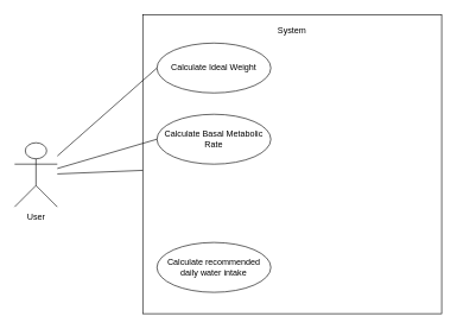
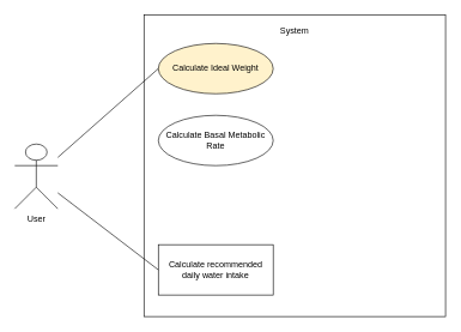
  <mxCell id="0" />
  <mxCell id="1" parent="0" />
  <mxCell id="2" value="User&lt;div&gt;&lt;br&gt;&lt;/div&gt;" style="shape=umlActor;verticalLabelPosition=bottom;verticalAlign=top;html=1;outlineConnect=0;" vertex="1" parent="1"><mxGeometry x="20" y="200" width="60" height="90" as="geometry" /></mxCell>
  <mxCell id="3" value="&lt;div&gt;System&lt;/div&gt;&lt;div&gt;&lt;br&gt;&lt;/div&gt;&lt;div&gt;&lt;br&gt;&lt;/div&gt;&lt;div&gt;&lt;br&gt;&lt;/div&gt;&lt;div&gt;&lt;br&gt;&lt;/div&gt;&lt;div&gt;&lt;br&gt;&lt;/div&gt;&lt;div&gt;&lt;br&gt;&lt;/div&gt;&lt;div&gt;&lt;br&gt;&lt;/div&gt;&lt;div&gt;&lt;br&gt;&lt;/div&gt;&lt;div&gt;&lt;br&gt;&lt;/div&gt;&lt;div&gt;&lt;br&gt;&lt;/div&gt;&lt;div&gt;&lt;br&gt;&lt;/div&gt;&lt;div&gt;&lt;br&gt;&lt;/div&gt;&lt;div&gt;&lt;br&gt;&lt;/div&gt;&lt;div&gt;&lt;br&gt;&lt;/div&gt;&lt;div&gt;&lt;br&gt;&lt;/div&gt;&lt;div&gt;&lt;br&gt;&lt;/div&gt;&lt;div&gt;&lt;br&gt;&lt;/div&gt;&lt;div&gt;&lt;br&gt;&lt;/div&gt;&lt;div&gt;&lt;br&gt;&lt;/div&gt;&lt;div&gt;&lt;br&gt;&lt;/div&gt;&lt;div&gt;&lt;br&gt;&lt;/div&gt;&lt;div&gt;&lt;br&gt;&lt;/div&gt;&lt;div&gt;&lt;br&gt;&lt;/div&gt;&lt;div&gt;&lt;br&gt;&lt;/div&gt;&lt;div&gt;&lt;br&gt;&lt;/div&gt;&lt;div&gt;&lt;br&gt;&lt;/div&gt;" style="whiteSpace=wrap;html=1;aspect=fixed;" vertex="1" parent="1"><mxGeometry x="200" y="20" width="420" height="420" as="geometry" /></mxCell>
- <mxCell id="4" value="Calculate Ideal Weight" style="ellipse;whiteSpace=wrap;html=1;" vertex="1" parent="1"><mxGeometry x="220" y="60" width="160" height="70" as="geometry" /></mxCell>
+ <mxCell id="4" value="Calculate Ideal Weight" style="ellipse;whiteSpace=wrap;html=1;fillColor=#fff2cc;" vertex="1" parent="1"><mxGeometry x="220" y="60" width="160" height="70" as="geometry" /></mxCell>
  <mxCell id="5" value="Calculate Basal Metabolic Rate" style="ellipse;whiteSpace=wrap;html=1;" vertex="1" parent="1"><mxGeometry x="220" y="160" width="160" height="70" as="geometry" /></mxCell>
- <mxCell id="6" value="" style="endArrow=none;html=1;rounded=0;entryX=0;entryY=0.5;entryDx=0;entryDy=0;" edge="1" parent="1" source="2" target="5"><mxGeometry width="50" height="50" relative="1" as="geometry"><mxPoint x="290" y="260" as="sourcePoint" /><mxPoint x="340" y="210" as="targetPoint" /></mxGeometry></mxCell>
  <mxCell id="7" value="" style="endArrow=none;html=1;rounded=0;entryX=0;entryY=0.5;entryDx=0;entryDy=0;" edge="1" parent="1" source="2" target="4"><mxGeometry width="50" height="50" relative="1" as="geometry"><mxPoint x="90" y="230" as="sourcePoint" /><mxPoint x="230" y="215" as="targetPoint" /></mxGeometry></mxCell>
- <mxCell id="8" value="Calculate recommended daily water intake" style="ellipse;whiteSpace=wrap;html=1;" vertex="1" parent="1"><mxGeometry x="220" y="340" width="160" height="70" as="geometry" /></mxCell>
- <mxCell id="9" value="" style="endArrow=none;html=1;rounded=0;" edge="1" parent="1" source="2" target="3"><mxGeometry width="50" height="50" relative="1" as="geometry"><mxPoint x="90" y="230" as="sourcePoint" /><mxPoint x="230" y="295" as="targetPoint" /></mxGeometry></mxCell>
+ <mxCell id="8" value="Calculate recommended daily water intake" style="whiteSpace=wrap;html=1;rounded=0;" vertex="1" parent="1"><mxGeometry x="220" y="340" width="160" height="70" as="geometry" /></mxCell>
+ <mxCell id="9" value="" style="endArrow=none;html=1;rounded=0;entryX=0;entryY=0.5;entryDx=0;entryDy=0;" edge="1" parent="1" source="2" target="8"><mxGeometry width="50" height="50" relative="1" as="geometry"><mxPoint x="90" y="230" as="sourcePoint" /><mxPoint x="230" y="295" as="targetPoint" /></mxGeometry></mxCell>
